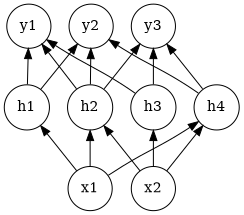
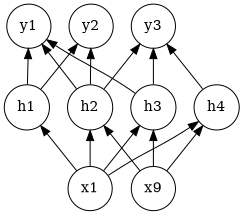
  digraph {
    rankdir=BT
    node [shape=circle]
    n1 [label=x1]
    n2 [label=h3]
    n3 [label=h4]
    n4 [label=h1]
    n5 [label=h2]
    n6 [label=y1]
    n7 [label=y3]
    n8 [label=y2]
-   n9 [label=x2]
+   n9 [label=x9]
+   n1 -> n2
    n1 -> n3
    n1 -> n4
    n1 -> n5
    n2 -> n6
    n2 -> n7
    n3 -> n7
-   n3 -> n8
    n4 -> n6
    n4 -> n8
    n5 -> n6
    n5 -> n7
    n5 -> n8
    n9 -> n2
    n9 -> n3
    n9 -> n5
  }
